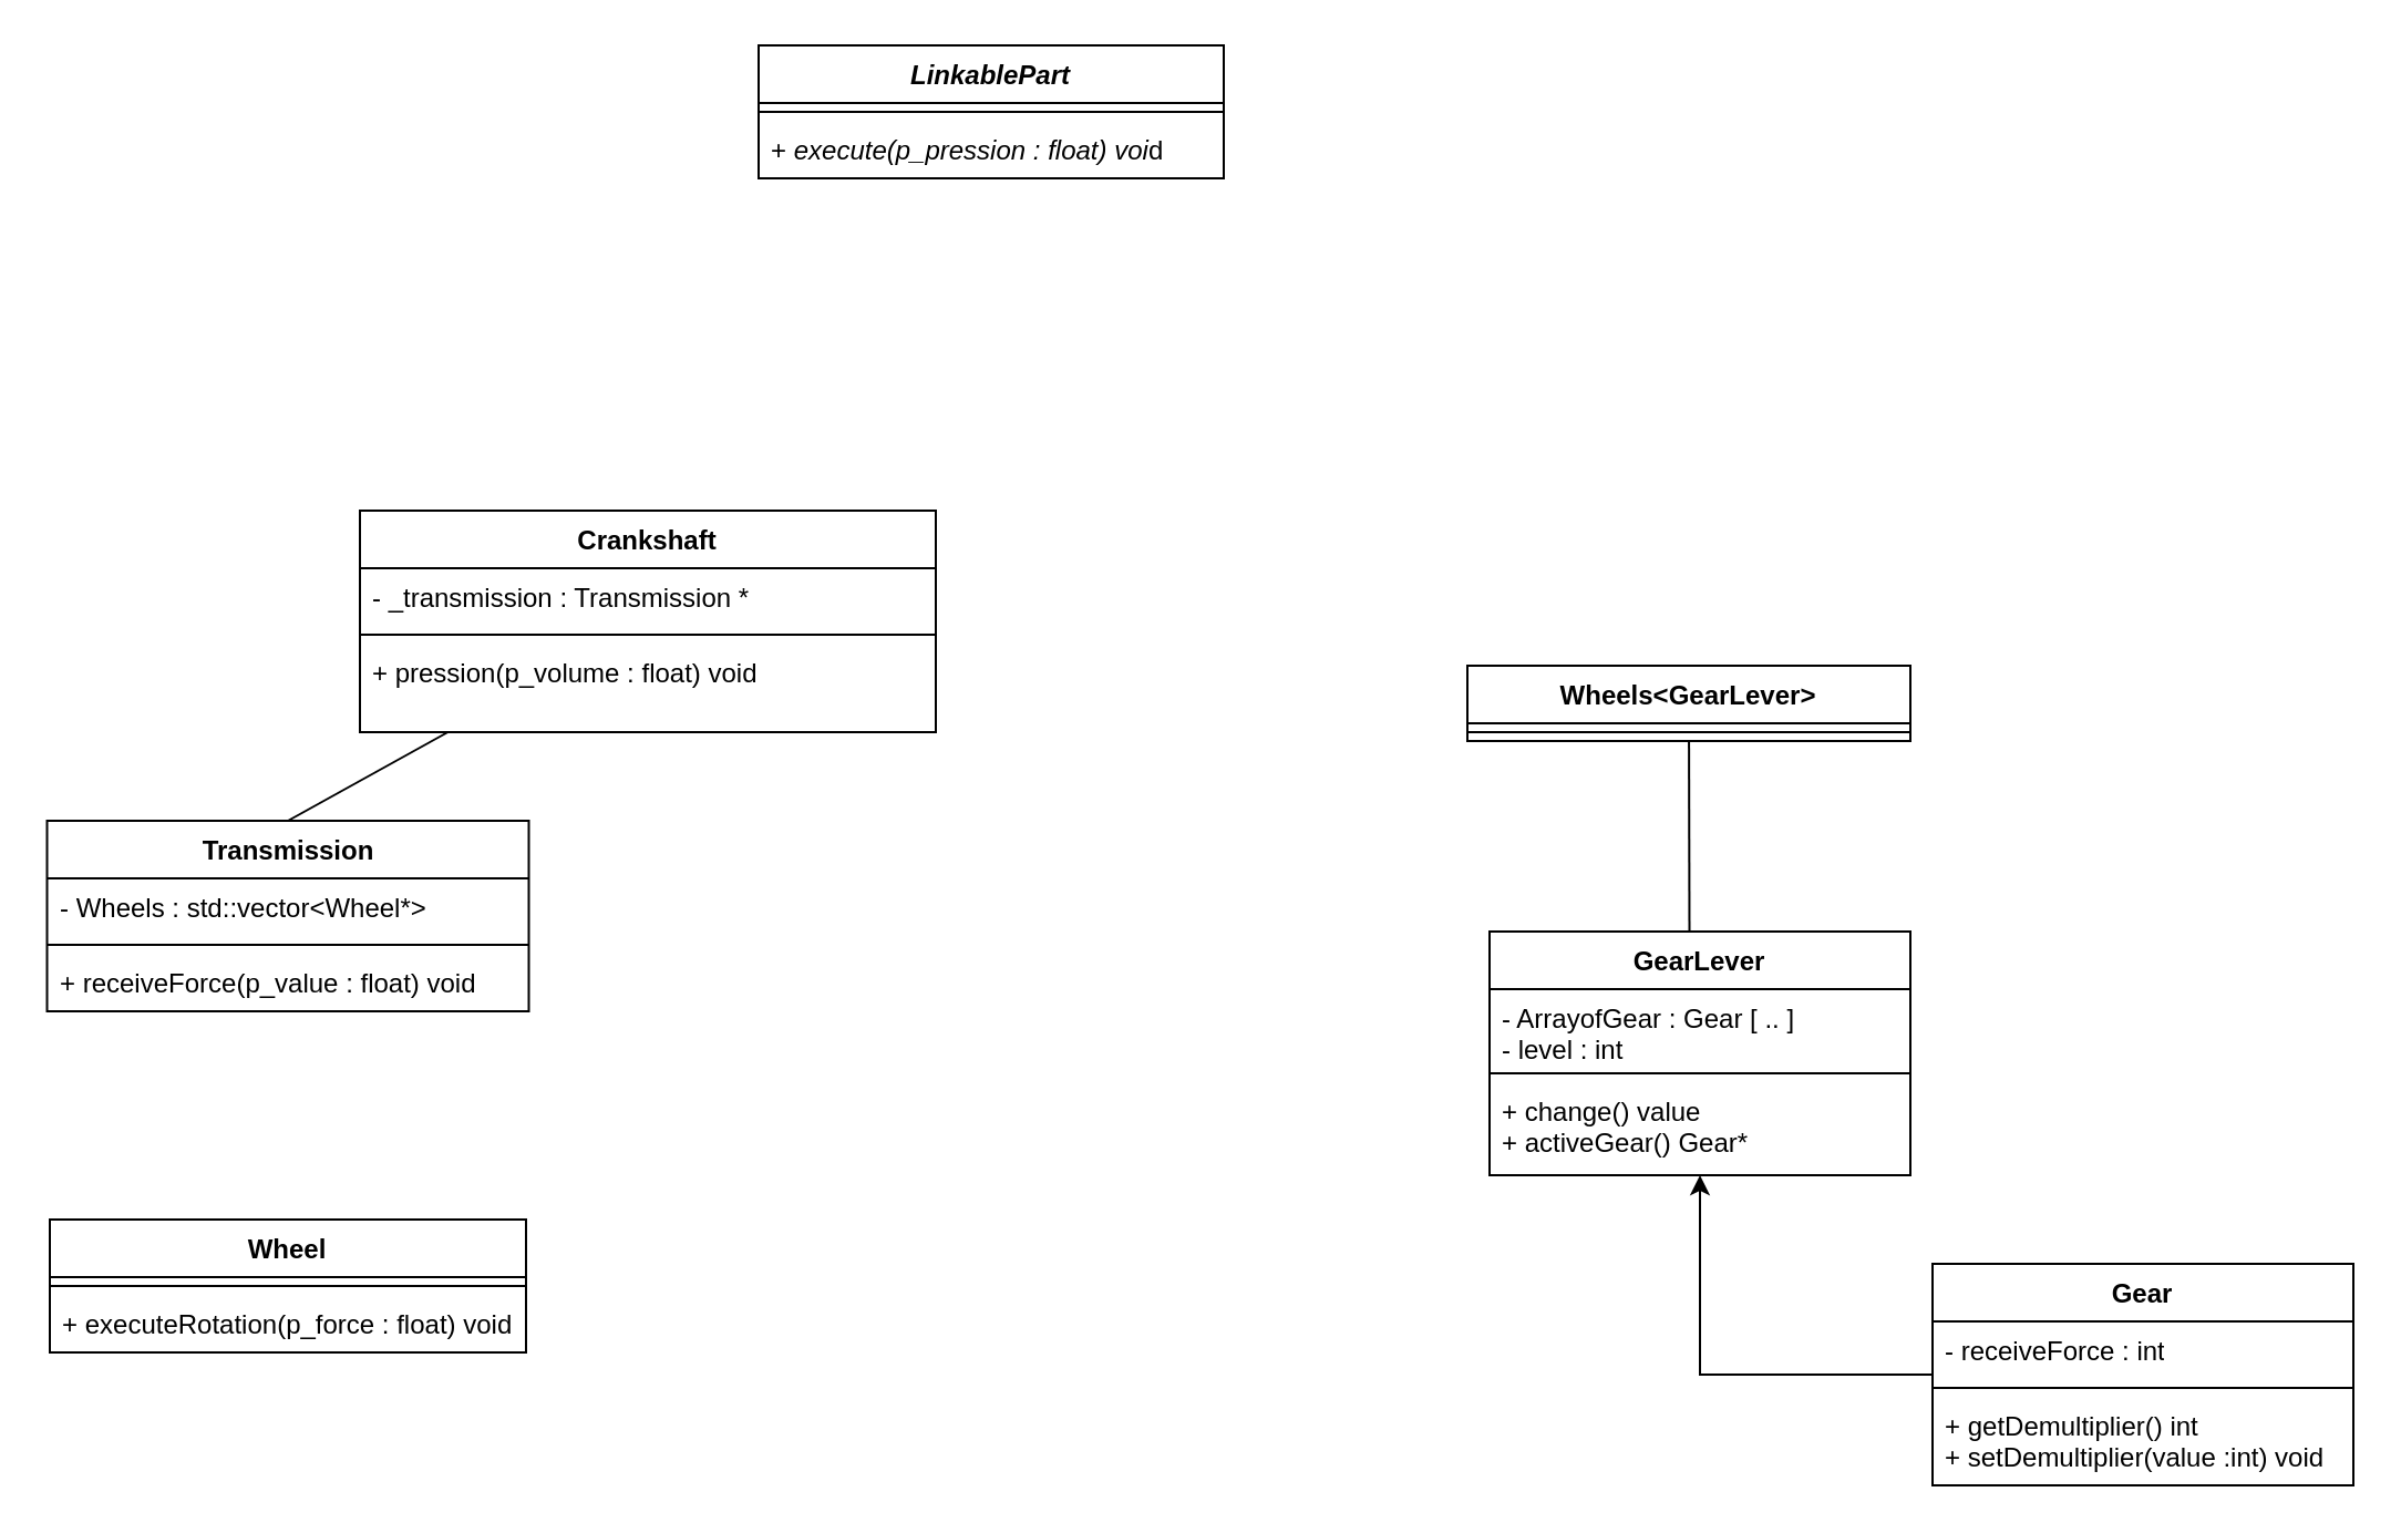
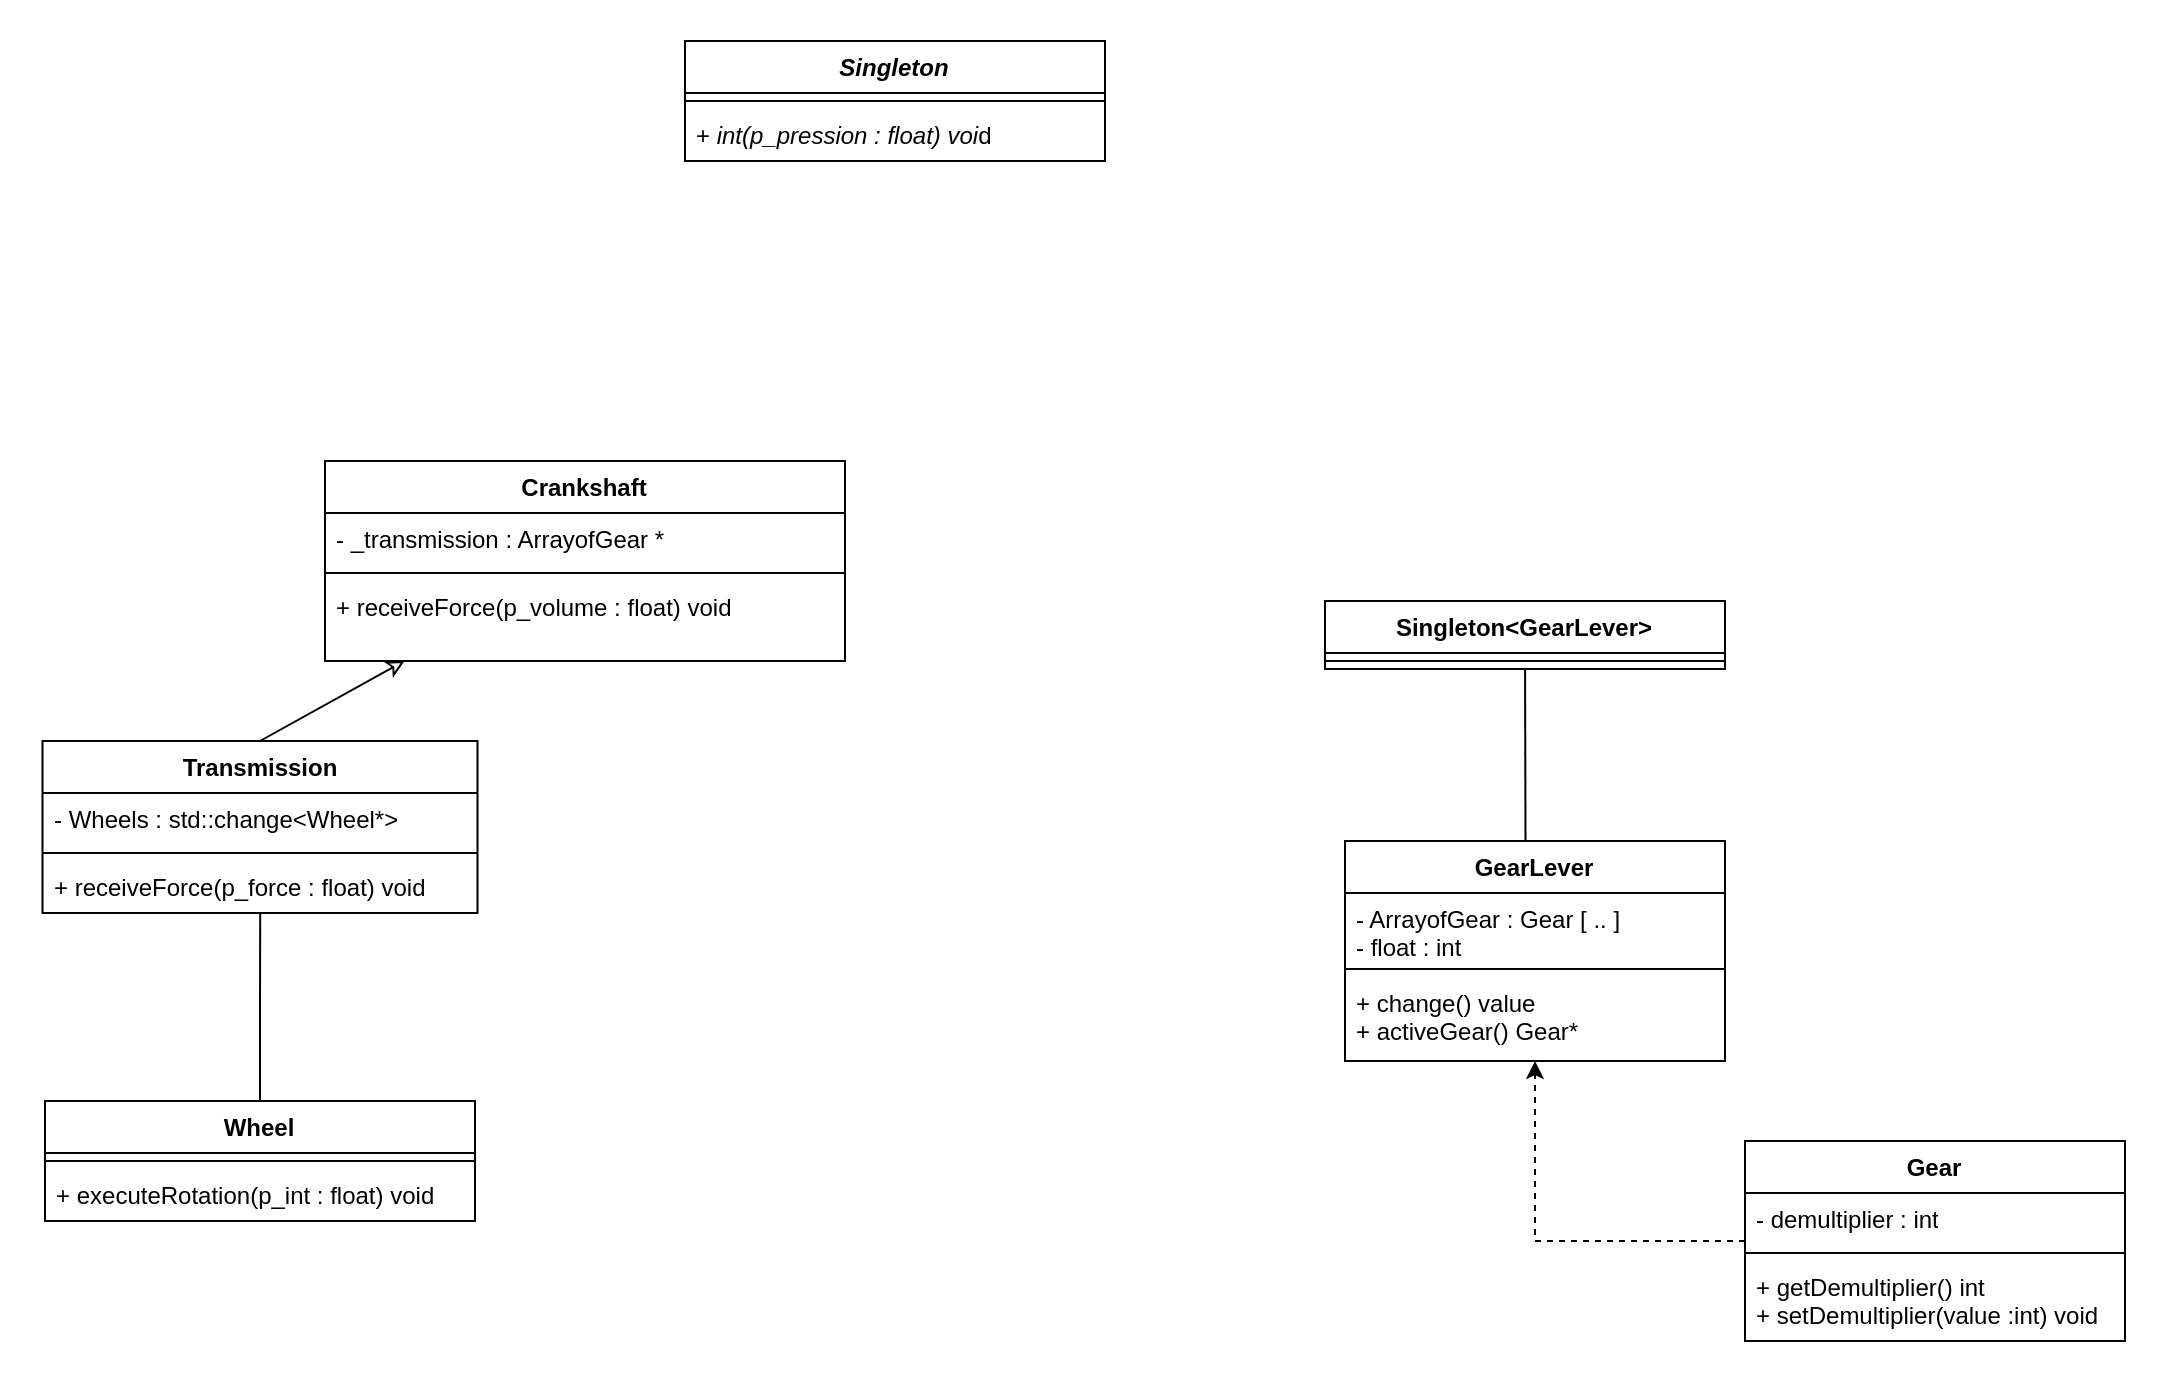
  <mxCell id="0" />
  <mxCell id="1" parent="0" />
- <mxCell id="2" value="&lt;i&gt;&lt;b&gt;LinkablePart&lt;/b&gt;&lt;/i&gt;" style="swimlane;fontStyle=1;align=center;verticalAlign=top;childLayout=stackLayout;horizontal=1;startSize=26;horizontalStack=0;resizeParent=1;resizeParentMax=0;resizeLast=0;collapsible=1;marginBottom=0;whiteSpace=wrap;html=1;" parent="1" vertex="1"><mxGeometry x="342" y="20" width="210" height="60" as="geometry" /></mxCell>
+ <mxCell id="2" value="&lt;i&gt;&lt;b&gt;Singleton&lt;/b&gt;&lt;/i&gt;" style="swimlane;fontStyle=1;align=center;verticalAlign=top;childLayout=stackLayout;horizontal=1;startSize=26;horizontalStack=0;resizeParent=1;resizeParentMax=0;resizeLast=0;collapsible=1;marginBottom=0;whiteSpace=wrap;html=1;" parent="1" vertex="1"><mxGeometry x="342" y="20" width="210" height="60" as="geometry" /></mxCell>
  <mxCell id="3" value="" style="line;strokeWidth=1;fillColor=none;align=left;verticalAlign=middle;spacingTop=-1;spacingLeft=3;spacingRight=3;rotatable=0;labelPosition=right;points=[];portConstraint=eastwest;strokeColor=inherit;" parent="2" vertex="1"><mxGeometry y="26" width="210" height="8" as="geometry" /></mxCell>
- <mxCell id="4" value="&lt;font style=&quot;font-size: 12px;&quot;&gt;+ &lt;i&gt;execute(p_pression : float) voi&lt;/i&gt;d &lt;br&gt;&lt;/font&gt;" style="text;strokeColor=none;fillColor=none;align=left;verticalAlign=top;spacingLeft=4;spacingRight=4;overflow=hidden;rotatable=0;points=[[0,0.5],[1,0.5]];portConstraint=eastwest;whiteSpace=wrap;html=1;" parent="2" vertex="1"><mxGeometry y="34" width="210" height="26" as="geometry" /></mxCell>
+ <mxCell id="4" value="&lt;font style=&quot;font-size: 12px;&quot;&gt;+ &lt;i&gt;int(p_pression : float) voi&lt;/i&gt;d &lt;br&gt;&lt;/font&gt;" style="text;strokeColor=none;fillColor=none;align=left;verticalAlign=top;spacingLeft=4;spacingRight=4;overflow=hidden;rotatable=0;points=[[0,0.5],[1,0.5]];portConstraint=eastwest;whiteSpace=wrap;html=1;" parent="2" vertex="1"><mxGeometry y="34" width="210" height="26" as="geometry" /></mxCell>
+ <mxCell id="5" style="edgeStyle=orthogonalEdgeStyle;rounded=0;orthogonalLoop=1;jettySize=auto;html=1;exitX=0.5;exitY=0;exitDx=0;exitDy=0;endArrow=none;endFill=0;" edge="1" parent="1" source="6" target="22"><mxGeometry relative="1" as="geometry" /></mxCell>
  <mxCell id="6" value="Wheel" style="swimlane;fontStyle=1;align=center;verticalAlign=top;childLayout=stackLayout;horizontal=1;startSize=26;horizontalStack=0;resizeParent=1;resizeParentMax=0;resizeLast=0;collapsible=1;marginBottom=0;whiteSpace=wrap;html=1;" parent="1" vertex="1"><mxGeometry x="22" y="550" width="215" height="60" as="geometry" /></mxCell>
  <mxCell id="7" value="" style="line;strokeWidth=1;fillColor=none;align=left;verticalAlign=middle;spacingTop=-1;spacingLeft=3;spacingRight=3;rotatable=0;labelPosition=right;points=[];portConstraint=eastwest;strokeColor=inherit;" parent="6" vertex="1"><mxGeometry y="26" width="215" height="8" as="geometry" /></mxCell>
- <mxCell id="8" value="+ executeRotation(p_force : float) void" style="text;strokeColor=none;fillColor=none;align=left;verticalAlign=top;spacingLeft=4;spacingRight=4;overflow=hidden;rotatable=0;points=[[0,0.5],[1,0.5]];portConstraint=eastwest;whiteSpace=wrap;html=1;" parent="6" vertex="1"><mxGeometry y="34" width="215" height="26" as="geometry" /></mxCell>
- <mxCell id="9" style="edgeStyle=orthogonalEdgeStyle;rounded=0;orthogonalLoop=1;jettySize=auto;html=1;" edge="1" parent="1" source="10" target="14"><mxGeometry relative="1" as="geometry" /></mxCell>
+ <mxCell id="8" value="+ executeRotation(p_int : float) void" style="text;strokeColor=none;fillColor=none;align=left;verticalAlign=top;spacingLeft=4;spacingRight=4;overflow=hidden;rotatable=0;points=[[0,0.5],[1,0.5]];portConstraint=eastwest;whiteSpace=wrap;html=1;" parent="6" vertex="1"><mxGeometry y="34" width="215" height="26" as="geometry" /></mxCell>
+ <mxCell id="9" style="edgeStyle=orthogonalEdgeStyle;rounded=0;orthogonalLoop=1;jettySize=auto;html=1;dashed=1;" edge="1" parent="1" source="10" target="14"><mxGeometry relative="1" as="geometry" /></mxCell>
  <mxCell id="10" value="Gear" style="swimlane;fontStyle=1;align=center;verticalAlign=top;childLayout=stackLayout;horizontal=1;startSize=26;horizontalStack=0;resizeParent=1;resizeParentMax=0;resizeLast=0;collapsible=1;marginBottom=0;whiteSpace=wrap;html=1;" parent="1" vertex="1"><mxGeometry x="872" y="570" width="190" height="100" as="geometry" /></mxCell>
- <mxCell id="11" value="- receiveForce : int" style="text;strokeColor=none;fillColor=none;align=left;verticalAlign=top;spacingLeft=4;spacingRight=4;overflow=hidden;rotatable=0;points=[[0,0.5],[1,0.5]];portConstraint=eastwest;whiteSpace=wrap;html=1;" parent="10" vertex="1"><mxGeometry y="26" width="190" height="26" as="geometry" /></mxCell>
+ <mxCell id="11" value="- demultiplier : int" style="text;strokeColor=none;fillColor=none;align=left;verticalAlign=top;spacingLeft=4;spacingRight=4;overflow=hidden;rotatable=0;points=[[0,0.5],[1,0.5]];portConstraint=eastwest;whiteSpace=wrap;html=1;" parent="10" vertex="1"><mxGeometry y="26" width="190" height="26" as="geometry" /></mxCell>
  <mxCell id="12" value="" style="line;strokeWidth=1;fillColor=none;align=left;verticalAlign=middle;spacingTop=-1;spacingLeft=3;spacingRight=3;rotatable=0;labelPosition=right;points=[];portConstraint=eastwest;strokeColor=inherit;" parent="10" vertex="1"><mxGeometry y="52" width="190" height="8" as="geometry" /></mxCell>
  <mxCell id="13" value="+ getDemultiplier() int &lt;div&gt;+ setDemultiplier(value :int) void &lt;br&gt;&lt;/div&gt;" style="text;strokeColor=none;fillColor=none;align=left;verticalAlign=top;spacingLeft=4;spacingRight=4;overflow=hidden;rotatable=0;points=[[0,0.5],[1,0.5]];portConstraint=eastwest;whiteSpace=wrap;html=1;" parent="10" vertex="1"><mxGeometry y="60" width="190" height="40" as="geometry" /></mxCell>
  <mxCell id="14" value="GearLever" style="swimlane;fontStyle=1;align=center;verticalAlign=top;childLayout=stackLayout;horizontal=1;startSize=26;horizontalStack=0;resizeParent=1;resizeParentMax=0;resizeLast=0;collapsible=1;marginBottom=0;whiteSpace=wrap;html=1;" parent="1" vertex="1"><mxGeometry x="672" y="420" width="190" height="110" as="geometry" /></mxCell>
- <mxCell id="15" value="&lt;div&gt;- ArrayofGear : Gear [ .. ]&lt;/div&gt;&lt;div&gt;- level : int &lt;br&gt;&lt;/div&gt;" style="text;strokeColor=none;fillColor=none;align=left;verticalAlign=top;spacingLeft=4;spacingRight=4;overflow=hidden;rotatable=0;points=[[0,0.5],[1,0.5]];portConstraint=eastwest;whiteSpace=wrap;html=1;" parent="14" vertex="1"><mxGeometry y="26" width="190" height="34" as="geometry" /></mxCell>
+ <mxCell id="15" value="&lt;div&gt;- ArrayofGear : Gear [ .. ]&lt;/div&gt;&lt;div&gt;- float : int &lt;br&gt;&lt;/div&gt;" style="text;strokeColor=none;fillColor=none;align=left;verticalAlign=top;spacingLeft=4;spacingRight=4;overflow=hidden;rotatable=0;points=[[0,0.5],[1,0.5]];portConstraint=eastwest;whiteSpace=wrap;html=1;" parent="14" vertex="1"><mxGeometry y="26" width="190" height="34" as="geometry" /></mxCell>
  <mxCell id="16" value="" style="line;strokeWidth=1;fillColor=none;align=left;verticalAlign=middle;spacingTop=-1;spacingLeft=3;spacingRight=3;rotatable=0;labelPosition=right;points=[];portConstraint=eastwest;strokeColor=inherit;" parent="14" vertex="1"><mxGeometry y="60" width="190" height="8" as="geometry" /></mxCell>
  <mxCell id="17" value="&lt;div&gt;+ change() value&lt;br&gt;&lt;/div&gt;&lt;div&gt;+ activeGear() Gear*&lt;br&gt;&lt;/div&gt;" style="text;strokeColor=none;fillColor=none;align=left;verticalAlign=top;spacingLeft=4;spacingRight=4;overflow=hidden;rotatable=0;points=[[0,0.5],[1,0.5]];portConstraint=eastwest;whiteSpace=wrap;html=1;" parent="14" vertex="1"><mxGeometry y="68" width="190" height="42" as="geometry" /></mxCell>
- <mxCell id="18" value="Wheels&amp;lt;GearLever&amp;gt;" style="swimlane;fontStyle=1;align=center;verticalAlign=top;childLayout=stackLayout;horizontal=1;startSize=26;horizontalStack=0;resizeParent=1;resizeParentMax=0;resizeLast=0;collapsible=1;marginBottom=0;whiteSpace=wrap;html=1;" parent="1" vertex="1"><mxGeometry x="662" y="300" width="200" height="34" as="geometry" /></mxCell>
+ <mxCell id="18" value="Singleton&amp;lt;GearLever&amp;gt;" style="swimlane;fontStyle=1;align=center;verticalAlign=top;childLayout=stackLayout;horizontal=1;startSize=26;horizontalStack=0;resizeParent=1;resizeParentMax=0;resizeLast=0;collapsible=1;marginBottom=0;whiteSpace=wrap;html=1;" parent="1" vertex="1"><mxGeometry x="662" y="300" width="200" height="34" as="geometry" /></mxCell>
  <mxCell id="19" value="" style="line;strokeWidth=1;fillColor=none;align=left;verticalAlign=middle;spacingTop=-1;spacingLeft=3;spacingRight=3;rotatable=0;labelPosition=right;points=[];portConstraint=eastwest;strokeColor=inherit;" parent="18" vertex="1"><mxGeometry y="26" width="200" height="8" as="geometry" /></mxCell>
  <mxCell id="20" style="rounded=0;orthogonalLoop=1;jettySize=auto;html=1;entryX=0.475;entryY=0;entryDx=0;entryDy=0;entryPerimeter=0;endArrow=none;endFill=0;strokeWidth=1;curved=0;" parent="1" source="18" target="14" edge="1"><mxGeometry relative="1" as="geometry" /></mxCell>
- <mxCell id="21" style="rounded=0;orthogonalLoop=1;jettySize=auto;html=1;exitX=0.5;exitY=0;exitDx=0;exitDy=0;strokeColor=default;endArrow=none;endFill=0;" edge="1" parent="1" source="22" target="26"><mxGeometry relative="1" as="geometry" /></mxCell>
+ <mxCell id="21" style="rounded=0;orthogonalLoop=1;jettySize=auto;html=1;exitX=0.5;exitY=0;exitDx=0;exitDy=0;strokeColor=default;endArrow=classic;endFill=0;" edge="1" parent="1" source="22" target="26"><mxGeometry relative="1" as="geometry" /></mxCell>
  <mxCell id="22" value="Transmission" style="swimlane;fontStyle=1;align=center;verticalAlign=top;childLayout=stackLayout;horizontal=1;startSize=26;horizontalStack=0;resizeParent=1;resizeParentMax=0;resizeLast=0;collapsible=1;marginBottom=0;whiteSpace=wrap;html=1;" vertex="1" parent="1"><mxGeometry x="20.75" y="370" width="217.5" height="86" as="geometry" /></mxCell>
- <mxCell id="23" value="- Wheels : std::vector&amp;lt;Wheel*&amp;gt;" style="text;strokeColor=none;fillColor=none;align=left;verticalAlign=top;spacingLeft=4;spacingRight=4;overflow=hidden;rotatable=0;points=[[0,0.5],[1,0.5]];portConstraint=eastwest;whiteSpace=wrap;html=1;" vertex="1" parent="22"><mxGeometry y="26" width="217.5" height="26" as="geometry" /></mxCell>
+ <mxCell id="23" value="- Wheels : std::change&amp;lt;Wheel*&amp;gt;" style="text;strokeColor=none;fillColor=none;align=left;verticalAlign=top;spacingLeft=4;spacingRight=4;overflow=hidden;rotatable=0;points=[[0,0.5],[1,0.5]];portConstraint=eastwest;whiteSpace=wrap;html=1;" vertex="1" parent="22"><mxGeometry y="26" width="217.5" height="26" as="geometry" /></mxCell>
  <mxCell id="24" value="" style="line;strokeWidth=1;fillColor=none;align=left;verticalAlign=middle;spacingTop=-1;spacingLeft=3;spacingRight=3;rotatable=0;labelPosition=right;points=[];portConstraint=eastwest;strokeColor=inherit;" vertex="1" parent="22"><mxGeometry y="52" width="217.5" height="8" as="geometry" /></mxCell>
- <mxCell id="25" value="+ receiveForce(p_value : float) void" style="text;strokeColor=none;fillColor=none;align=left;verticalAlign=top;spacingLeft=4;spacingRight=4;overflow=hidden;rotatable=0;points=[[0,0.5],[1,0.5]];portConstraint=eastwest;whiteSpace=wrap;html=1;" vertex="1" parent="22"><mxGeometry y="60" width="217.5" height="26" as="geometry" /></mxCell>
+ <mxCell id="25" value="+ receiveForce(p_force : float) void" style="text;strokeColor=none;fillColor=none;align=left;verticalAlign=top;spacingLeft=4;spacingRight=4;overflow=hidden;rotatable=0;points=[[0,0.5],[1,0.5]];portConstraint=eastwest;whiteSpace=wrap;html=1;" vertex="1" parent="22"><mxGeometry y="60" width="217.5" height="26" as="geometry" /></mxCell>
  <mxCell id="26" value="Crankshaft" style="swimlane;fontStyle=1;align=center;verticalAlign=top;childLayout=stackLayout;horizontal=1;startSize=26;horizontalStack=0;resizeParent=1;resizeParentMax=0;resizeLast=0;collapsible=1;marginBottom=0;whiteSpace=wrap;html=1;" vertex="1" parent="1"><mxGeometry x="162" y="230" width="260" height="100" as="geometry" /></mxCell>
- <mxCell id="27" value="- _transmission : Transmission * " style="text;strokeColor=none;fillColor=none;align=left;verticalAlign=top;spacingLeft=4;spacingRight=4;overflow=hidden;rotatable=0;points=[[0,0.5],[1,0.5]];portConstraint=eastwest;whiteSpace=wrap;html=1;" vertex="1" parent="26"><mxGeometry y="26" width="260" height="26" as="geometry" /></mxCell>
+ <mxCell id="27" value="- _transmission : ArrayofGear * " style="text;strokeColor=none;fillColor=none;align=left;verticalAlign=top;spacingLeft=4;spacingRight=4;overflow=hidden;rotatable=0;points=[[0,0.5],[1,0.5]];portConstraint=eastwest;whiteSpace=wrap;html=1;" vertex="1" parent="26"><mxGeometry y="26" width="260" height="26" as="geometry" /></mxCell>
  <mxCell id="28" value="" style="line;strokeWidth=1;fillColor=none;align=left;verticalAlign=middle;spacingTop=-1;spacingLeft=3;spacingRight=3;rotatable=0;labelPosition=right;points=[];portConstraint=eastwest;strokeColor=inherit;" vertex="1" parent="26"><mxGeometry y="52" width="260" height="8" as="geometry" /></mxCell>
- <mxCell id="29" value="+ pression(p_volume : float) void" style="text;strokeColor=none;fillColor=none;align=left;verticalAlign=top;spacingLeft=4;spacingRight=4;overflow=hidden;rotatable=0;points=[[0,0.5],[1,0.5]];portConstraint=eastwest;whiteSpace=wrap;html=1;" vertex="1" parent="26"><mxGeometry y="60" width="260" height="40" as="geometry" /></mxCell>
+ <mxCell id="29" value="+ receiveForce(p_volume : float) void" style="text;strokeColor=none;fillColor=none;align=left;verticalAlign=top;spacingLeft=4;spacingRight=4;overflow=hidden;rotatable=0;points=[[0,0.5],[1,0.5]];portConstraint=eastwest;whiteSpace=wrap;html=1;" vertex="1" parent="26"><mxGeometry y="60" width="260" height="40" as="geometry" /></mxCell>
